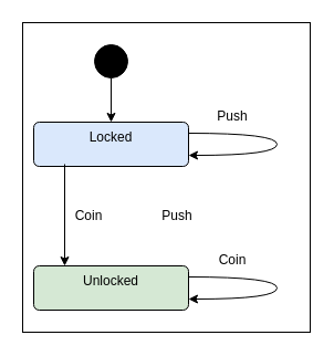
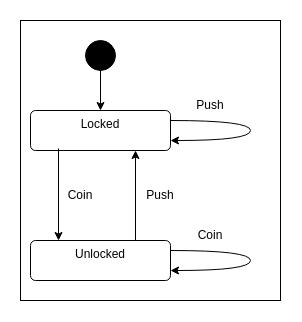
  <mxCell id="0" />
  <mxCell id="1" parent="0" />
  <mxCell id="2" value="" style="rounded=0;whiteSpace=wrap;html=1;" parent="1" vertex="1"><mxGeometry x="20" y="20" width="260" height="280" as="geometry" /></mxCell>
- <mxCell id="3" value="Locked" style="html=1;align=center;verticalAlign=top;rounded=1;absoluteArcSize=1;arcSize=10;dashed=0;whiteSpace=wrap;fillColor=#dae8fc;" parent="1" vertex="1"><mxGeometry x="30" y="110" width="140" height="40" as="geometry" /></mxCell>
- <mxCell id="4" value="Unlocked" style="html=1;align=center;verticalAlign=top;rounded=1;absoluteArcSize=1;arcSize=10;dashed=0;whiteSpace=wrap;fillColor=#d5e8d4;" parent="1" vertex="1"><mxGeometry x="30" y="240" width="140" height="40" as="geometry" /></mxCell>
+ <mxCell id="3" value="Locked" style="html=1;align=center;verticalAlign=top;rounded=1;absoluteArcSize=1;arcSize=10;dashed=0;whiteSpace=wrap;" parent="1" vertex="1"><mxGeometry x="30" y="110" width="140" height="40" as="geometry" /></mxCell>
+ <mxCell id="4" value="Unlocked" style="html=1;align=center;verticalAlign=top;rounded=1;absoluteArcSize=1;arcSize=10;dashed=0;whiteSpace=wrap;" parent="1" vertex="1"><mxGeometry x="30" y="240" width="140" height="40" as="geometry" /></mxCell>
  <mxCell id="5" value="" style="edgeStyle=none;html=1;" parent="1" source="6" target="3" edge="1"><mxGeometry relative="1" as="geometry" /></mxCell>
  <mxCell id="6" value="" style="ellipse;fillColor=strokeColor;html=1;" parent="1" vertex="1"><mxGeometry x="85" y="40" width="30" height="30" as="geometry" /></mxCell>
  <mxCell id="7" value="" style="edgeStyle=none;orthogonalLoop=1;jettySize=auto;html=1;exitX=0.2;exitY=0.95;exitDx=0;exitDy=0;exitPerimeter=0;" parent="1" source="3" edge="1"><mxGeometry width="80" relative="1" as="geometry"><mxPoint x="55" y="160" as="sourcePoint" /><mxPoint x="58" y="240" as="targetPoint" /><Array as="points" /></mxGeometry></mxCell>
  <mxCell id="8" value="Coin" style="text;strokeColor=none;align=center;fillColor=none;html=1;verticalAlign=middle;whiteSpace=wrap;rounded=0;" parent="1" vertex="1"><mxGeometry x="180" y="220" width="60" height="30" as="geometry" /></mxCell>
+ <mxCell id="9" value="" style="edgeStyle=none;orthogonalLoop=1;jettySize=auto;html=1;exitX=0.75;exitY=0;exitDx=0;exitDy=0;entryX=0.75;entryY=1;entryDx=0;entryDy=0;" parent="1" source="4" target="3" edge="1"><mxGeometry width="80" relative="1" as="geometry"><mxPoint x="250" y="270" as="sourcePoint" /><mxPoint x="330" y="270" as="targetPoint" /><Array as="points" /></mxGeometry></mxCell>
  <mxCell id="10" value="Push" style="text;strokeColor=none;align=center;fillColor=none;html=1;verticalAlign=middle;whiteSpace=wrap;rounded=0;" parent="1" vertex="1"><mxGeometry x="130" y="180" width="60" height="30" as="geometry" /></mxCell>
  <mxCell id="11" value="" style="edgeStyle=orthogonalEdgeStyle;orthogonalLoop=1;jettySize=auto;html=1;exitX=1;exitY=0.25;exitDx=0;exitDy=0;entryX=1;entryY=0.75;entryDx=0;entryDy=0;curved=1;" parent="1" source="3" target="3" edge="1"><mxGeometry width="80" relative="1" as="geometry"><mxPoint x="370" y="270" as="sourcePoint" /><mxPoint x="450" y="270" as="targetPoint" /><Array as="points"><mxPoint x="250" y="120" /><mxPoint x="250" y="140" /></Array></mxGeometry></mxCell>
  <mxCell id="12" value="" style="edgeStyle=orthogonalEdgeStyle;orthogonalLoop=1;jettySize=auto;html=1;exitX=1;exitY=0.25;exitDx=0;exitDy=0;entryX=1;entryY=0.75;entryDx=0;entryDy=0;curved=1;" parent="1" edge="1"><mxGeometry width="80" relative="1" as="geometry"><mxPoint x="170" y="250" as="sourcePoint" /><mxPoint x="170" y="270" as="targetPoint" /><Array as="points"><mxPoint x="250" y="250" /><mxPoint x="250" y="270" /></Array></mxGeometry></mxCell>
  <mxCell id="13" value="Push" style="text;strokeColor=none;align=center;fillColor=none;html=1;verticalAlign=middle;whiteSpace=wrap;rounded=0;" parent="1" vertex="1"><mxGeometry x="180" y="90" width="60" height="30" as="geometry" /></mxCell>
  <mxCell id="14" value="Coin" style="text;strokeColor=none;align=center;fillColor=none;html=1;verticalAlign=middle;whiteSpace=wrap;rounded=0;" vertex="1" parent="1"><mxGeometry x="50" y="180" width="60" height="30" as="geometry" /></mxCell>
